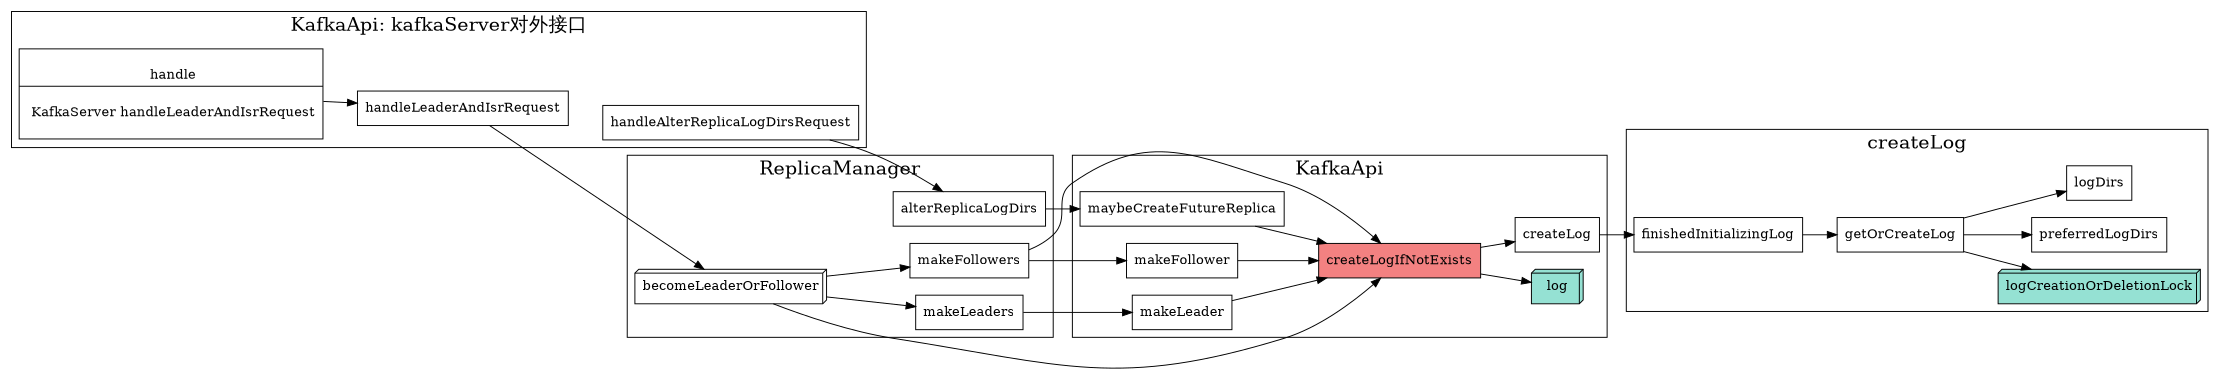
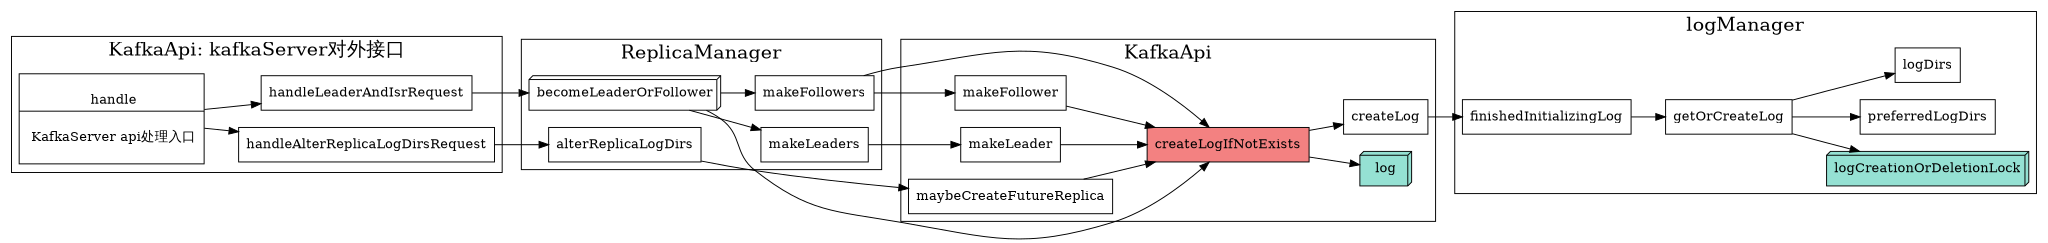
  digraph {
    newrank=true
    rankdir=LR
    node [shape=box]
    n1 [fillcolor="#95e1d3" label=logCreationOrDeletionLock shape=box3d style=filled]
    getOrCreateLog
    preferredLogDirs
    logDirs
    finishedInitializingLog
    n6 [fillcolor="#95e1d3" label=log shape=box3d style=filled]
    n7 [fillcolor="#f38181" label=createLogIfNotExists style=filled]
    maybeCreateFutureReplica
    makeLeader
    makeFollower
    createLog
    becomeLeaderOrFollower [shape=box3d]
    makeFollowers
    makeLeaders
    alterReplicaLogDirs
-   n16 [label="{{\n        handle|\n          KafkaServer handleLeaderAndIsrRequest\l\n      }}" shape=record]
+   n16 [label="{{\n        handle|\n          KafkaServer api处理入口\l\n      }}" shape=record]
    handleLeaderAndIsrRequest
    handleAlterReplicaLogDirsRequest
    subgraph cluster_1 {
      fontsize=20
-     label=createLog
+     label=logManager
      n1
      getOrCreateLog
      preferredLogDirs
      logDirs
      finishedInitializingLog
    }
    subgraph cluster_2 {
      fontsize=20
      label=KafkaApi
      n6
      n7
      maybeCreateFutureReplica
      makeLeader
      makeFollower
      createLog
    }
    subgraph cluster_3 {
      fontsize=20
      label=ReplicaManager
      becomeLeaderOrFollower
      makeFollowers
      makeLeaders
      alterReplicaLogDirs
    }
    subgraph cluster_4 {
      fontsize=20
      label="KafkaApi: kafkaServer对外接口"
      n16
      handleLeaderAndIsrRequest
      handleAlterReplicaLogDirsRequest
    }
    getOrCreateLog -> n1
    getOrCreateLog -> preferredLogDirs
    getOrCreateLog -> logDirs
    finishedInitializingLog -> getOrCreateLog
    n7 -> n6
    n7 -> createLog
    maybeCreateFutureReplica -> n7
    makeLeader -> n7
    makeFollower -> n7
    createLog -> finishedInitializingLog
    becomeLeaderOrFollower -> n7
    becomeLeaderOrFollower -> makeFollowers
    becomeLeaderOrFollower -> makeLeaders
    makeFollowers -> n7
    makeFollowers -> makeFollower
    makeLeaders -> makeLeader
    alterReplicaLogDirs -> maybeCreateFutureReplica
    n16 -> handleLeaderAndIsrRequest
+   n16 -> handleAlterReplicaLogDirsRequest
    handleLeaderAndIsrRequest -> becomeLeaderOrFollower
    handleAlterReplicaLogDirsRequest -> alterReplicaLogDirs
  }
